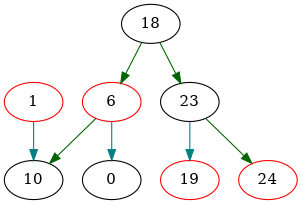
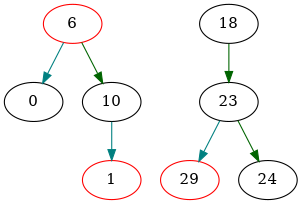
  digraph {
    node [color=red]
    edge [color=darkgreen]
    n1 [label=6]
    18 [color=black]
    23 [color=black]
    0 [color=black]
    10 [color=black]
-   19
-   24
+   19 [label=29]
+   24 [color=black]
    n8 [label=1]
    n1 -> 0 [color=teal]
    n1 -> 10
-   18 -> n1
    18 -> 23
    23 -> 19 [color=teal]
    23 -> 24
-   n8 -> 10 [color=teal]
+   10 -> n8 [color=teal]
  }
